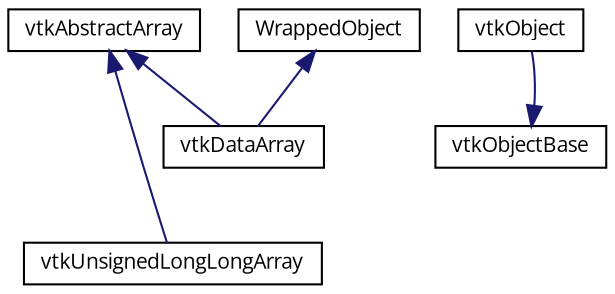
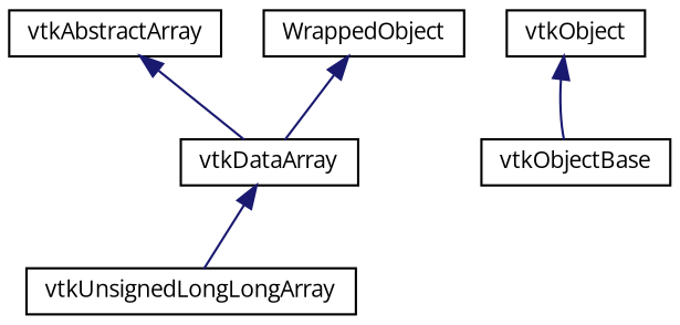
  digraph {
    fontname="Open Sans"
    node [color=black fontname="Open Sans" fontsize=10 shape=record]
    edge [color=midnightblue dir=back fontname="Open Sans" fontsize=10 labelfontname=FreeSans labelfontsize=10 style=solid]
    n1 [height=0.2 label=vtkUnsignedLongLongArray width=0.4]
    n2 [height=0.2 label=vtkDataArray width=0.4]
    n3 [height=0.2 label=vtkAbstractArray width=0.4]
    n4 [height=0.2 label=vtkObject width=0.4]
    n5 [height=0.2 label=vtkObjectBase width=0.4]
    n6 [height=0.2 label=WrappedObject width=0.4]
-   n3 -> n1
+   n2 -> n1
    n3 -> n2
-   n5 -> n4
+   n4 -> n5
    n6 -> n2
  }
